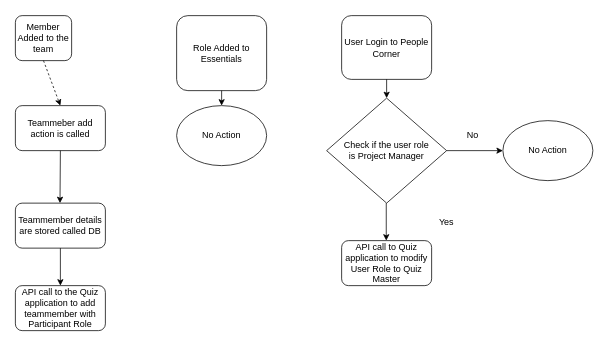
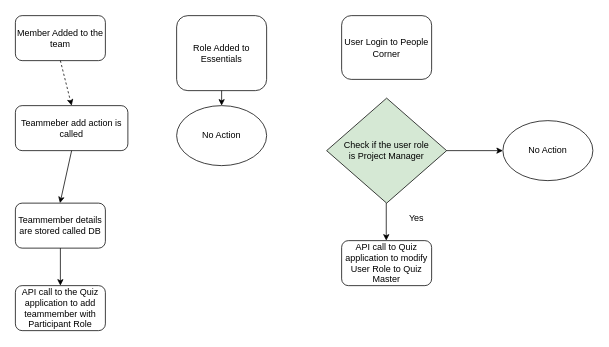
  <mxCell id="0" />
  <mxCell id="1" parent="0" />
  <mxCell id="2" value="Role Added to Essentials" style="rounded=1;whiteSpace=wrap;html=1;" vertex="1" parent="1"><mxGeometry x="235" y="20" width="120" height="100" as="geometry" /></mxCell>
- <mxCell id="3" value="Member Added to the team" style="rounded=1;whiteSpace=wrap;html=1;" vertex="1" parent="1"><mxGeometry x="20" y="20" width="75" height="60" as="geometry" /></mxCell>
- <mxCell id="4" value="Teammeber add action is called" style="rounded=1;whiteSpace=wrap;html=1;" vertex="1" parent="1"><mxGeometry x="20" y="140" width="120" height="60" as="geometry" /></mxCell>
+ <mxCell id="3" value="Member Added to the team" style="rounded=1;whiteSpace=wrap;html=1;" vertex="1" parent="1"><mxGeometry x="20" y="20" width="120" height="60" as="geometry" /></mxCell>
+ <mxCell id="4" value="Teammeber add action is called" style="rounded=1;whiteSpace=wrap;html=1;" vertex="1" parent="1"><mxGeometry x="20" y="140" width="150" height="60" as="geometry" /></mxCell>
  <mxCell id="5" value="Teammember details are stored called DB " style="rounded=1;whiteSpace=wrap;html=1;" vertex="1" parent="1"><mxGeometry x="20" y="270" width="120" height="60" as="geometry" /></mxCell>
  <mxCell id="6" value="API call to the Quiz application to add teammember with Participant Role" style="rounded=1;whiteSpace=wrap;html=1;" vertex="1" parent="1"><mxGeometry x="20" y="380" width="120" height="60" as="geometry" /></mxCell>
  <mxCell id="7" value="No Action" style="ellipse;whiteSpace=wrap;html=1;" vertex="1" parent="1"><mxGeometry x="235" y="140" width="120" height="80" as="geometry" /></mxCell>
  <mxCell id="8" value="User Login to People Corner" style="rounded=1;whiteSpace=wrap;html=1;" vertex="1" parent="1"><mxGeometry x="455" y="20" width="120" height="85" as="geometry" /></mxCell>
- <mxCell id="9" value="&lt;div&gt;Check if the user role&lt;/div&gt;&lt;div&gt; is Project Manager&lt;br&gt;&lt;/div&gt;" style="rhombus;whiteSpace=wrap;html=1;" vertex="1" parent="1"><mxGeometry x="435" y="130" width="160" height="140" as="geometry" /></mxCell>
+ <mxCell id="9" value="&lt;div&gt;Check if the user role&lt;/div&gt;&lt;div&gt; is Project Manager&lt;br&gt;&lt;/div&gt;" style="rhombus;whiteSpace=wrap;html=1;fillColor=#d5e8d4;" vertex="1" parent="1"><mxGeometry x="435" y="130" width="160" height="140" as="geometry" /></mxCell>
  <mxCell id="10" value="API call to Quiz application to modify User Role to Quiz Master" style="rounded=1;whiteSpace=wrap;html=1;" vertex="1" parent="1"><mxGeometry x="455" y="320" width="120" height="60" as="geometry" /></mxCell>
- <mxCell id="11" value="" style="endArrow=classic;html=1;entryX=0.5;entryY=0;entryDx=0;entryDy=0;exitX=0.5;exitY=1;exitDx=0;exitDy=0;" edge="1" parent="1" source="8" target="9"><mxGeometry width="50" height="50" relative="1" as="geometry"><mxPoint x="115" y="240" as="sourcePoint" /><mxPoint x="165" y="190" as="targetPoint" /></mxGeometry></mxCell>
  <mxCell id="12" value="" style="endArrow=classic;html=1;entryX=0.5;entryY=0;entryDx=0;entryDy=0;exitX=0.5;exitY=1;exitDx=0;exitDy=0;" edge="1" parent="1"><mxGeometry width="50" height="50" relative="1" as="geometry"><mxPoint x="514.5" y="270" as="sourcePoint" /><mxPoint x="514.5" y="320" as="targetPoint" /></mxGeometry></mxCell>
- <mxCell id="13" value="Yes" style="text;html=1;strokeColor=none;fillColor=none;align=center;verticalAlign=middle;whiteSpace=wrap;rounded=0;" vertex="1" parent="1"><mxGeometry x="575" y="285" width="40" height="20" as="geometry" /></mxCell>
+ <mxCell id="13" value="Yes" style="text;html=1;strokeColor=none;fillColor=none;align=center;verticalAlign=middle;whiteSpace=wrap;rounded=0;" vertex="1" parent="1"><mxGeometry x="535" y="280" width="40" height="20" as="geometry" /></mxCell>
  <mxCell id="14" value="No Action" style="ellipse;whiteSpace=wrap;html=1;" vertex="1" parent="1"><mxGeometry x="670" y="160" width="120" height="80" as="geometry" /></mxCell>
  <mxCell id="15" value="" style="endArrow=classic;html=1;entryX=0;entryY=0.5;entryDx=0;entryDy=0;exitX=1;exitY=0.5;exitDx=0;exitDy=0;" edge="1" parent="1" source="9" target="14"><mxGeometry width="50" height="50" relative="1" as="geometry"><mxPoint x="680" y="240" as="sourcePoint" /><mxPoint x="730" y="190" as="targetPoint" /></mxGeometry></mxCell>
- <mxCell id="16" value="No" style="text;html=1;strokeColor=none;fillColor=none;align=center;verticalAlign=middle;whiteSpace=wrap;rounded=0;" vertex="1" parent="1"><mxGeometry x="610" y="170" width="40" height="20" as="geometry" /></mxCell>
  <mxCell id="17" value="" style="endArrow=classic;html=1;entryX=0.5;entryY=0;entryDx=0;entryDy=0;exitX=0.5;exitY=1;exitDx=0;exitDy=0;dashed=1;" edge="1" parent="1" source="3" target="4"><mxGeometry width="50" height="50" relative="1" as="geometry"><mxPoint x="290" y="240" as="sourcePoint" /><mxPoint x="340" y="190" as="targetPoint" /></mxGeometry></mxCell>
  <mxCell id="18" value="" style="endArrow=classic;html=1;entryX=0.5;entryY=0;entryDx=0;entryDy=0;exitX=0.5;exitY=1;exitDx=0;exitDy=0;" edge="1" parent="1" source="4"><mxGeometry width="50" height="50" relative="1" as="geometry"><mxPoint x="79.5" y="210" as="sourcePoint" /><mxPoint x="79.5" y="270" as="targetPoint" /></mxGeometry></mxCell>
  <mxCell id="19" value="" style="endArrow=classic;html=1;exitX=0.5;exitY=1;exitDx=0;exitDy=0;" edge="1" parent="1" source="5" target="6"><mxGeometry width="50" height="50" relative="1" as="geometry"><mxPoint x="90" y="210" as="sourcePoint" /><mxPoint x="89.5" y="280" as="targetPoint" /></mxGeometry></mxCell>
  <mxCell id="20" value="" style="endArrow=classic;html=1;exitX=0.5;exitY=1;exitDx=0;exitDy=0;entryX=0.5;entryY=0;entryDx=0;entryDy=0;" edge="1" parent="1" source="2" target="7"><mxGeometry width="50" height="50" relative="1" as="geometry"><mxPoint x="290" y="240" as="sourcePoint" /><mxPoint x="340" y="190" as="targetPoint" /></mxGeometry></mxCell>
